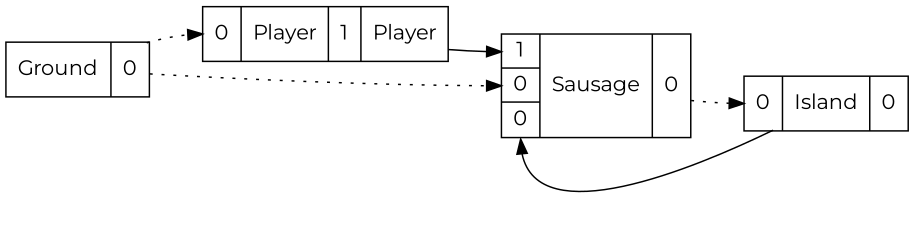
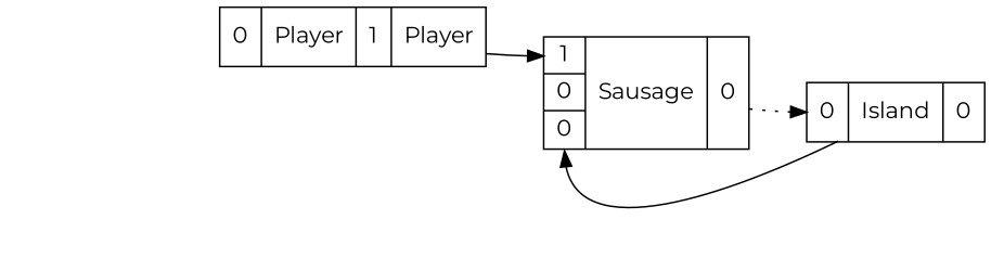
  digraph {
    rankdir=LR
    fontname=Montserrat
    node [shape=record fontname=Montserrat]
    edge [headport=GroundP fontname=Montserrat style=dotted]
    n1 [label="{{<GroundP>0}|{Player}|<PlayerOUT>1|{Player}}"]
    n2 [label="{{<Player>1|<GroundP>0|<Island>0}|{Sausage}|<SausageOUT>0}"]
-   n3 [label="{{Ground}|<GroundOUT>0}"]
    n4 [label="{{<SausageP>0}|{Island}|<IslandOUT>0}"]
    n1 -> n2 [headport=Player style=""]
    n2 -> n4 [headport=SausageP]
-   n3 -> n1
-   n3 -> n2
    n4 -> n2 [headport=Island style=""]
  }
